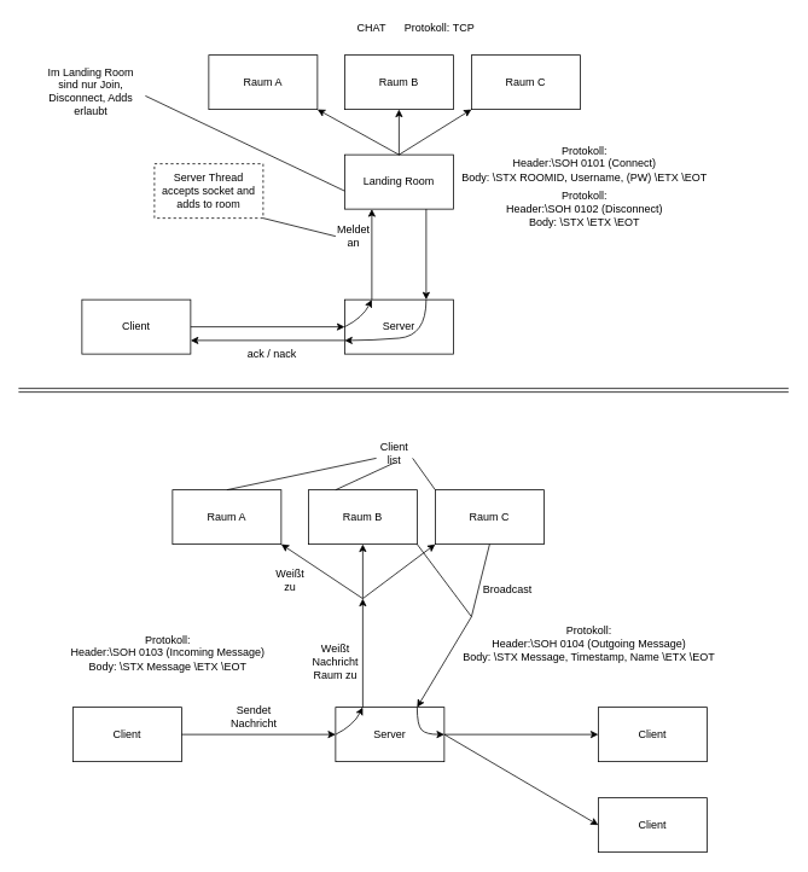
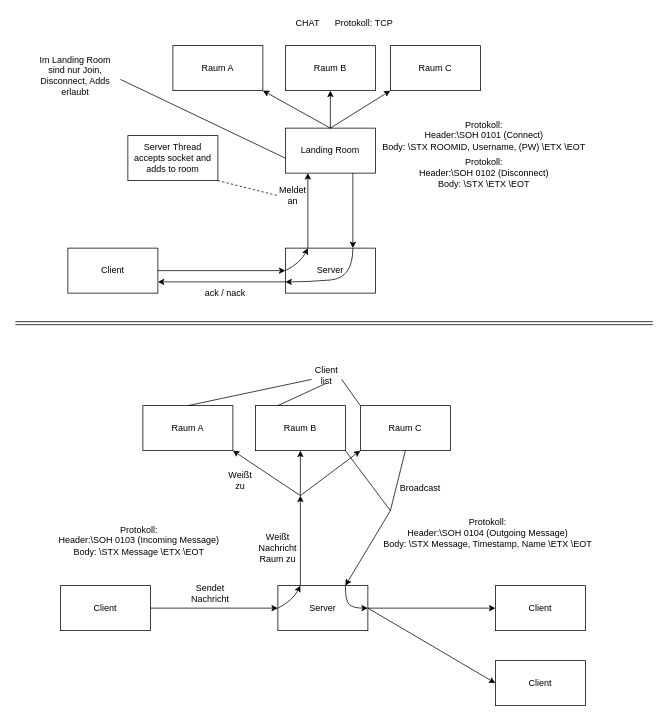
  <mxCell id="0" />
  <mxCell id="1" parent="0" />
  <mxCell id="2" value="Server" style="rounded=0;whiteSpace=wrap;html=1;" parent="1" vertex="1"><mxGeometry x="380" y="330" width="120" height="60" as="geometry" /></mxCell>
  <mxCell id="3" value="Client" style="rounded=0;whiteSpace=wrap;html=1;" parent="1" vertex="1"><mxGeometry x="90" y="330" width="120" height="60" as="geometry" /></mxCell>
  <mxCell id="4" value="Landing Room" style="rounded=0;whiteSpace=wrap;html=1;" parent="1" vertex="1"><mxGeometry x="380" y="170" width="120" height="60" as="geometry" /></mxCell>
  <mxCell id="5" value="" style="endArrow=classic;html=1;exitX=1;exitY=0.5;exitDx=0;exitDy=0;entryX=0;entryY=0.5;entryDx=0;entryDy=0;" parent="1" source="3" target="2" edge="1"><mxGeometry width="50" height="50" relative="1" as="geometry"><mxPoint x="490" y="420" as="sourcePoint" /><mxPoint x="540" y="370" as="targetPoint" /></mxGeometry></mxCell>
  <mxCell id="6" value="" style="endArrow=classic;html=1;entryX=0.25;entryY=1;entryDx=0;entryDy=0;exitX=0.25;exitY=0;exitDx=0;exitDy=0;" parent="1" source="2" target="4" edge="1"><mxGeometry width="50" height="50" relative="1" as="geometry"><mxPoint x="490" y="420" as="sourcePoint" /><mxPoint x="540" y="370" as="targetPoint" /></mxGeometry></mxCell>
  <mxCell id="7" value="" style="curved=1;endArrow=classic;html=1;exitX=0;exitY=0.5;exitDx=0;exitDy=0;entryX=0.25;entryY=0;entryDx=0;entryDy=0;" parent="1" source="2" target="2" edge="1"><mxGeometry width="50" height="50" relative="1" as="geometry"><mxPoint x="490" y="420" as="sourcePoint" /><mxPoint x="540" y="370" as="targetPoint" /><Array as="points"><mxPoint x="400" y="350" /></Array></mxGeometry></mxCell>
  <mxCell id="8" value="Meldet an" style="text;html=1;strokeColor=none;fillColor=none;align=center;verticalAlign=middle;whiteSpace=wrap;rounded=0;" parent="1" vertex="1"><mxGeometry x="370" y="250" width="40" height="20" as="geometry" /></mxCell>
  <mxCell id="9" value="Server" style="rounded=0;whiteSpace=wrap;html=1;" parent="1" vertex="1"><mxGeometry x="370" y="780" width="120" height="60" as="geometry" /></mxCell>
  <mxCell id="10" value="Client" style="rounded=0;whiteSpace=wrap;html=1;" parent="1" vertex="1"><mxGeometry x="80" y="780" width="120" height="60" as="geometry" /></mxCell>
  <mxCell id="11" value="Client" style="rounded=0;whiteSpace=wrap;html=1;" parent="1" vertex="1"><mxGeometry x="660" y="780" width="120" height="60" as="geometry" /></mxCell>
  <mxCell id="12" value="" style="endArrow=classic;html=1;exitX=1;exitY=0.5;exitDx=0;exitDy=0;entryX=0;entryY=0.5;entryDx=0;entryDy=0;" parent="1" source="10" target="9" edge="1"><mxGeometry width="50" height="50" relative="1" as="geometry"><mxPoint x="480" y="870" as="sourcePoint" /><mxPoint x="530" y="820" as="targetPoint" /></mxGeometry></mxCell>
  <mxCell id="13" value="" style="endArrow=classic;html=1;exitX=1;exitY=0.5;exitDx=0;exitDy=0;entryX=0;entryY=0.5;entryDx=0;entryDy=0;" parent="1" source="9" target="11" edge="1"><mxGeometry width="50" height="50" relative="1" as="geometry"><mxPoint x="480" y="870" as="sourcePoint" /><mxPoint x="530" y="820" as="targetPoint" /></mxGeometry></mxCell>
  <mxCell id="14" value="" style="endArrow=classic;html=1;exitX=0.25;exitY=0;exitDx=0;exitDy=0;" parent="1" source="9" edge="1"><mxGeometry width="50" height="50" relative="1" as="geometry"><mxPoint x="480" y="870" as="sourcePoint" /><mxPoint x="400" y="660" as="targetPoint" /></mxGeometry></mxCell>
  <mxCell id="15" value="" style="endArrow=classic;html=1;entryX=0.75;entryY=0;entryDx=0;entryDy=0;" parent="1" target="9" edge="1"><mxGeometry width="50" height="50" relative="1" as="geometry"><mxPoint x="520" y="680" as="sourcePoint" /><mxPoint x="530" y="820" as="targetPoint" /></mxGeometry></mxCell>
  <mxCell id="16" value="" style="curved=1;endArrow=classic;html=1;exitX=0;exitY=0.5;exitDx=0;exitDy=0;entryX=0.25;entryY=0;entryDx=0;entryDy=0;" parent="1" source="9" target="9" edge="1"><mxGeometry width="50" height="50" relative="1" as="geometry"><mxPoint x="480" y="870" as="sourcePoint" /><mxPoint x="530" y="820" as="targetPoint" /><Array as="points"><mxPoint x="390" y="800" /></Array></mxGeometry></mxCell>
  <mxCell id="17" value="" style="curved=1;endArrow=classic;html=1;exitX=0.75;exitY=0;exitDx=0;exitDy=0;entryX=1;entryY=0.5;entryDx=0;entryDy=0;" parent="1" source="9" target="9" edge="1"><mxGeometry width="50" height="50" relative="1" as="geometry"><mxPoint x="480" y="870" as="sourcePoint" /><mxPoint x="530" y="820" as="targetPoint" /><Array as="points"><mxPoint x="460" y="800" /><mxPoint x="470" y="810" /></Array></mxGeometry></mxCell>
  <mxCell id="18" value="Sendet Nachricht" style="text;html=1;strokeColor=none;fillColor=none;align=center;verticalAlign=middle;whiteSpace=wrap;rounded=0;" parent="1" vertex="1"><mxGeometry x="260" y="780" width="40" height="20" as="geometry" /></mxCell>
  <mxCell id="19" value="Weißt Nachricht Raum zu" style="text;html=1;strokeColor=none;fillColor=none;align=center;verticalAlign=middle;whiteSpace=wrap;rounded=0;" parent="1" vertex="1"><mxGeometry x="350" y="720" width="40" height="20" as="geometry" /></mxCell>
  <mxCell id="20" value="Broadcast" style="text;html=1;strokeColor=none;fillColor=none;align=center;verticalAlign=middle;whiteSpace=wrap;rounded=0;" parent="1" vertex="1"><mxGeometry x="540" y="640" width="40" height="20" as="geometry" /></mxCell>
  <mxCell id="21" value="CHAT" style="text;html=1;strokeColor=none;fillColor=none;align=center;verticalAlign=middle;whiteSpace=wrap;rounded=0;" parent="1" vertex="1"><mxGeometry x="140" y="20" width="540" height="20" as="geometry" /></mxCell>
  <mxCell id="22" value="Client" style="rounded=0;whiteSpace=wrap;html=1;" parent="1" vertex="1"><mxGeometry x="660" y="880" width="120" height="60" as="geometry" /></mxCell>
  <mxCell id="23" value="" style="endArrow=classic;html=1;exitX=1;exitY=0.5;exitDx=0;exitDy=0;entryX=0;entryY=0.5;entryDx=0;entryDy=0;" parent="1" source="9" target="22" edge="1"><mxGeometry width="50" height="50" relative="1" as="geometry"><mxPoint x="400" y="800" as="sourcePoint" /><mxPoint x="450" y="750" as="targetPoint" /></mxGeometry></mxCell>
  <mxCell id="24" value="Client list" style="text;html=1;strokeColor=none;fillColor=none;align=center;verticalAlign=middle;whiteSpace=wrap;rounded=0;" parent="1" vertex="1"><mxGeometry x="415" y="490" width="40" height="20" as="geometry" /></mxCell>
  <mxCell id="25" value="" style="endArrow=classic;html=1;exitX=0.75;exitY=1;exitDx=0;exitDy=0;entryX=0.75;entryY=0;entryDx=0;entryDy=0;" parent="1" source="4" target="2" edge="1"><mxGeometry width="50" height="50" relative="1" as="geometry"><mxPoint x="410" y="440" as="sourcePoint" /><mxPoint x="460" y="390" as="targetPoint" /></mxGeometry></mxCell>
  <mxCell id="26" value="" style="endArrow=classic;html=1;exitX=0;exitY=0.75;exitDx=0;exitDy=0;entryX=1;entryY=0.75;entryDx=0;entryDy=0;" parent="1" source="2" target="3" edge="1"><mxGeometry width="50" height="50" relative="1" as="geometry"><mxPoint x="410" y="440" as="sourcePoint" /><mxPoint x="460" y="390" as="targetPoint" /></mxGeometry></mxCell>
  <mxCell id="27" value="" style="curved=1;endArrow=classic;html=1;exitX=0.75;exitY=0;exitDx=0;exitDy=0;entryX=0;entryY=0.75;entryDx=0;entryDy=0;" parent="1" source="2" target="2" edge="1"><mxGeometry width="50" height="50" relative="1" as="geometry"><mxPoint x="410" y="440" as="sourcePoint" /><mxPoint x="460" y="390" as="targetPoint" /><Array as="points"><mxPoint x="470" y="370" /><mxPoint x="410" y="375" /></Array></mxGeometry></mxCell>
  <mxCell id="28" value="ack / nack" style="text;html=1;strokeColor=none;fillColor=none;align=center;verticalAlign=middle;whiteSpace=wrap;rounded=0;" parent="1" vertex="1"><mxGeometry x="270" y="380" width="60" height="20" as="geometry" /></mxCell>
- <mxCell id="29" value="Server Thread accepts socket and adds to room" style="rounded=0;whiteSpace=wrap;html=1;dashed=1;" parent="1" vertex="1"><mxGeometry x="170" y="180" width="120" height="60" as="geometry" /></mxCell>
- <mxCell id="30" value="" style="endArrow=none;html=1;entryX=0;entryY=0.5;entryDx=0;entryDy=0;exitX=1;exitY=1;exitDx=0;exitDy=0;" parent="1" source="29" target="8" edge="1"><mxGeometry width="50" height="50" relative="1" as="geometry"><mxPoint x="300" y="280" as="sourcePoint" /><mxPoint x="350" y="230" as="targetPoint" /></mxGeometry></mxCell>
+ <mxCell id="29" value="Server Thread accepts socket and adds to room" style="rounded=0;whiteSpace=wrap;html=1;" parent="1" vertex="1"><mxGeometry x="170" y="180" width="120" height="60" as="geometry" /></mxCell>
+ <mxCell id="30" value="" style="endArrow=none;html=1;entryX=0;entryY=0.5;entryDx=0;entryDy=0;exitX=1;exitY=1;exitDx=0;exitDy=0;dashed=1;" parent="1" source="29" target="8" edge="1"><mxGeometry width="50" height="50" relative="1" as="geometry"><mxPoint x="300" y="280" as="sourcePoint" /><mxPoint x="350" y="230" as="targetPoint" /></mxGeometry></mxCell>
  <mxCell id="31" value="Protokoll: TCP" style="text;html=1;strokeColor=none;fillColor=none;align=center;verticalAlign=middle;whiteSpace=wrap;rounded=0;" parent="1" vertex="1"><mxGeometry x="445" y="20" width="80" height="20" as="geometry" /></mxCell>
  <mxCell id="32" value="Protokoll:&lt;br&gt;Header:\SOH 0101 (Connect)&lt;br&gt;Body: \STX ROOMID, Username, (PW) \ETX \EOT" style="text;html=1;strokeColor=none;fillColor=none;align=center;verticalAlign=middle;whiteSpace=wrap;rounded=0;" parent="1" vertex="1"><mxGeometry x="500" y="170" width="290" height="20" as="geometry" /></mxCell>
  <mxCell id="33" value="Protokoll:&lt;br&gt;Header:\SOH 0102 (Disconnect)&lt;br&gt;Body: \STX \ETX \EOT" style="text;html=1;strokeColor=none;fillColor=none;align=center;verticalAlign=middle;whiteSpace=wrap;rounded=0;" parent="1" vertex="1"><mxGeometry x="500" y="220" width="290" height="20" as="geometry" /></mxCell>
  <mxCell id="34" value="Protokoll:&lt;br&gt;Header:\SOH 0103 (Incoming Message)&lt;br&gt;Body: \STX Message \ETX \EOT" style="text;html=1;strokeColor=none;fillColor=none;align=center;verticalAlign=middle;whiteSpace=wrap;rounded=0;" parent="1" vertex="1"><mxGeometry x="40" y="710" width="290" height="20" as="geometry" /></mxCell>
  <mxCell id="35" value="Protokoll:&lt;br&gt;Header:\SOH 0104 (Outgoing Message)&lt;br&gt;Body: \STX Message, Timestamp, Name \ETX \EOT" style="text;html=1;strokeColor=none;fillColor=none;align=center;verticalAlign=middle;whiteSpace=wrap;rounded=0;" parent="1" vertex="1"><mxGeometry x="505" y="700" width="290" height="20" as="geometry" /></mxCell>
  <mxCell id="36" value="" style="shape=link;html=1;" parent="1" edge="1"><mxGeometry width="100" relative="1" as="geometry"><mxPoint y="430" as="sourcePoint" x="20" /><mxPoint x="870" y="430" as="targetPoint" /></mxGeometry></mxCell>
  <mxCell id="37" value="Raum A" style="rounded=0;whiteSpace=wrap;html=1;" vertex="1" parent="1"><mxGeometry x="190" y="540" width="120" height="60" as="geometry" /></mxCell>
  <mxCell id="38" value="Raum B" style="rounded=0;whiteSpace=wrap;html=1;" vertex="1" parent="1"><mxGeometry x="340" y="540" width="120" height="60" as="geometry" /></mxCell>
  <mxCell id="39" value="Raum C" style="rounded=0;whiteSpace=wrap;html=1;" vertex="1" parent="1"><mxGeometry x="480" y="540" width="120" height="60" as="geometry" /></mxCell>
  <mxCell id="40" value="" style="endArrow=none;html=1;exitX=0;exitY=0.75;exitDx=0;exitDy=0;entryX=0.5;entryY=0;entryDx=0;entryDy=0;" edge="1" parent="1" source="24" target="37"><mxGeometry width="50" height="50" relative="1" as="geometry"><mxPoint x="390" y="790" as="sourcePoint" /><mxPoint x="440" y="740" as="targetPoint" /></mxGeometry></mxCell>
  <mxCell id="41" value="" style="endArrow=none;html=1;exitX=0.5;exitY=1;exitDx=0;exitDy=0;exitPerimeter=0;entryX=0.25;entryY=0;entryDx=0;entryDy=0;" edge="1" parent="1" source="24" target="38"><mxGeometry width="50" height="50" relative="1" as="geometry"><mxPoint x="380" y="520" as="sourcePoint" /><mxPoint x="440" y="740" as="targetPoint" /></mxGeometry></mxCell>
  <mxCell id="42" value="" style="endArrow=none;html=1;exitX=1;exitY=0.75;exitDx=0;exitDy=0;entryX=0;entryY=0;entryDx=0;entryDy=0;" edge="1" parent="1" source="24" target="39"><mxGeometry width="50" height="50" relative="1" as="geometry"><mxPoint x="390" y="790" as="sourcePoint" /><mxPoint x="440" y="740" as="targetPoint" /></mxGeometry></mxCell>
  <mxCell id="43" value="" style="endArrow=classic;html=1;exitX=0.5;exitY=0;exitDx=0;exitDy=0;entryX=1;entryY=1;entryDx=0;entryDy=0;" edge="1" parent="1" target="37"><mxGeometry width="50" height="50" relative="1" as="geometry"><mxPoint x="400" y="660" as="sourcePoint" /><mxPoint x="290" y="620" as="targetPoint" /></mxGeometry></mxCell>
  <mxCell id="44" value="" style="endArrow=classic;html=1;exitX=0.5;exitY=0;exitDx=0;exitDy=0;entryX=0.5;entryY=1;entryDx=0;entryDy=0;" edge="1" parent="1" target="38"><mxGeometry width="50" height="50" relative="1" as="geometry"><mxPoint x="400" y="660" as="sourcePoint" /><mxPoint x="440" y="740" as="targetPoint" /></mxGeometry></mxCell>
  <mxCell id="45" value="" style="endArrow=classic;html=1;exitX=0.5;exitY=0;exitDx=0;exitDy=0;entryX=0;entryY=1;entryDx=0;entryDy=0;" edge="1" parent="1" target="39"><mxGeometry width="50" height="50" relative="1" as="geometry"><mxPoint x="400" y="660" as="sourcePoint" /><mxPoint x="440" y="740" as="targetPoint" /></mxGeometry></mxCell>
  <mxCell id="46" value="Weißt zu" style="text;html=1;strokeColor=none;fillColor=none;align=center;verticalAlign=middle;whiteSpace=wrap;rounded=0;" vertex="1" parent="1"><mxGeometry x="300" y="630" width="40" height="20" as="geometry" /></mxCell>
  <mxCell id="47" value="" style="endArrow=none;html=1;exitX=0.5;exitY=1;exitDx=0;exitDy=0;" edge="1" parent="1" source="39"><mxGeometry width="50" height="50" relative="1" as="geometry"><mxPoint x="390" y="790" as="sourcePoint" /><mxPoint x="520" y="680" as="targetPoint" /></mxGeometry></mxCell>
  <mxCell id="48" value="" style="endArrow=none;html=1;exitX=1;exitY=1;exitDx=0;exitDy=0;" edge="1" parent="1" source="38"><mxGeometry width="50" height="50" relative="1" as="geometry"><mxPoint x="390" y="790" as="sourcePoint" /><mxPoint x="520" y="680" as="targetPoint" /></mxGeometry></mxCell>
  <mxCell id="49" value="Raum A" style="rounded=0;whiteSpace=wrap;html=1;" vertex="1" parent="1"><mxGeometry x="230" y="60" width="120" height="60" as="geometry" /></mxCell>
  <mxCell id="50" value="Raum B" style="rounded=0;whiteSpace=wrap;html=1;" vertex="1" parent="1"><mxGeometry x="380" y="60" width="120" height="60" as="geometry" /></mxCell>
  <mxCell id="51" value="Raum C" style="rounded=0;whiteSpace=wrap;html=1;" vertex="1" parent="1"><mxGeometry x="520" y="60" width="120" height="60" as="geometry" /></mxCell>
  <mxCell id="52" value="" style="endArrow=classic;html=1;exitX=0.5;exitY=0;exitDx=0;exitDy=0;entryX=1;entryY=1;entryDx=0;entryDy=0;" edge="1" parent="1" target="49" source="4"><mxGeometry width="50" height="50" relative="1" as="geometry"><mxPoint x="440" y="180" as="sourcePoint" /><mxPoint x="330" y="140" as="targetPoint" /></mxGeometry></mxCell>
  <mxCell id="53" value="" style="endArrow=classic;html=1;exitX=0.5;exitY=0;exitDx=0;exitDy=0;entryX=0.5;entryY=1;entryDx=0;entryDy=0;" edge="1" parent="1" target="50" source="4"><mxGeometry width="50" height="50" relative="1" as="geometry"><mxPoint x="440" y="180" as="sourcePoint" /><mxPoint x="480" y="260" as="targetPoint" /></mxGeometry></mxCell>
  <mxCell id="54" value="" style="endArrow=classic;html=1;entryX=0;entryY=1;entryDx=0;entryDy=0;" edge="1" parent="1" target="51"><mxGeometry width="50" height="50" relative="1" as="geometry"><mxPoint x="440" y="170" as="sourcePoint" /><mxPoint x="480" y="260" as="targetPoint" /></mxGeometry></mxCell>
  <mxCell id="55" value="Im Landing Room sind nur Join, Disconnect, Adds erlaubt" style="text;html=1;strokeColor=none;fillColor=none;align=center;verticalAlign=middle;whiteSpace=wrap;rounded=0;" vertex="1" parent="1"><mxGeometry x="40" y="90" width="120" height="20" as="geometry" /></mxCell>
  <mxCell id="56" value="" style="endArrow=none;html=1;exitX=1;exitY=0.75;exitDx=0;exitDy=0;entryX=0;entryY=0.5;entryDx=0;entryDy=0;" edge="1" parent="1" source="55"><mxGeometry width="50" height="50" relative="1" as="geometry"><mxPoint x="430" y="310" as="sourcePoint" /><mxPoint x="380" y="210" as="targetPoint" /></mxGeometry></mxCell>
